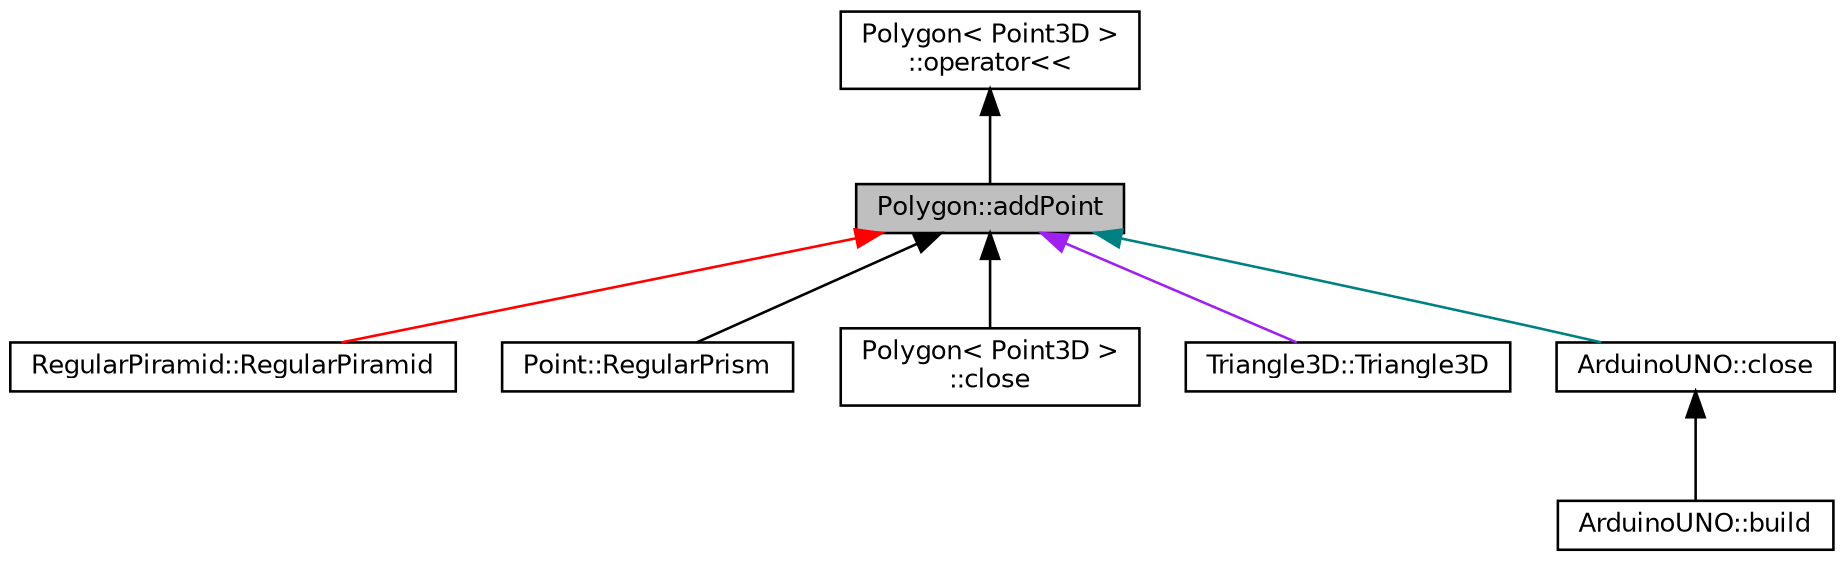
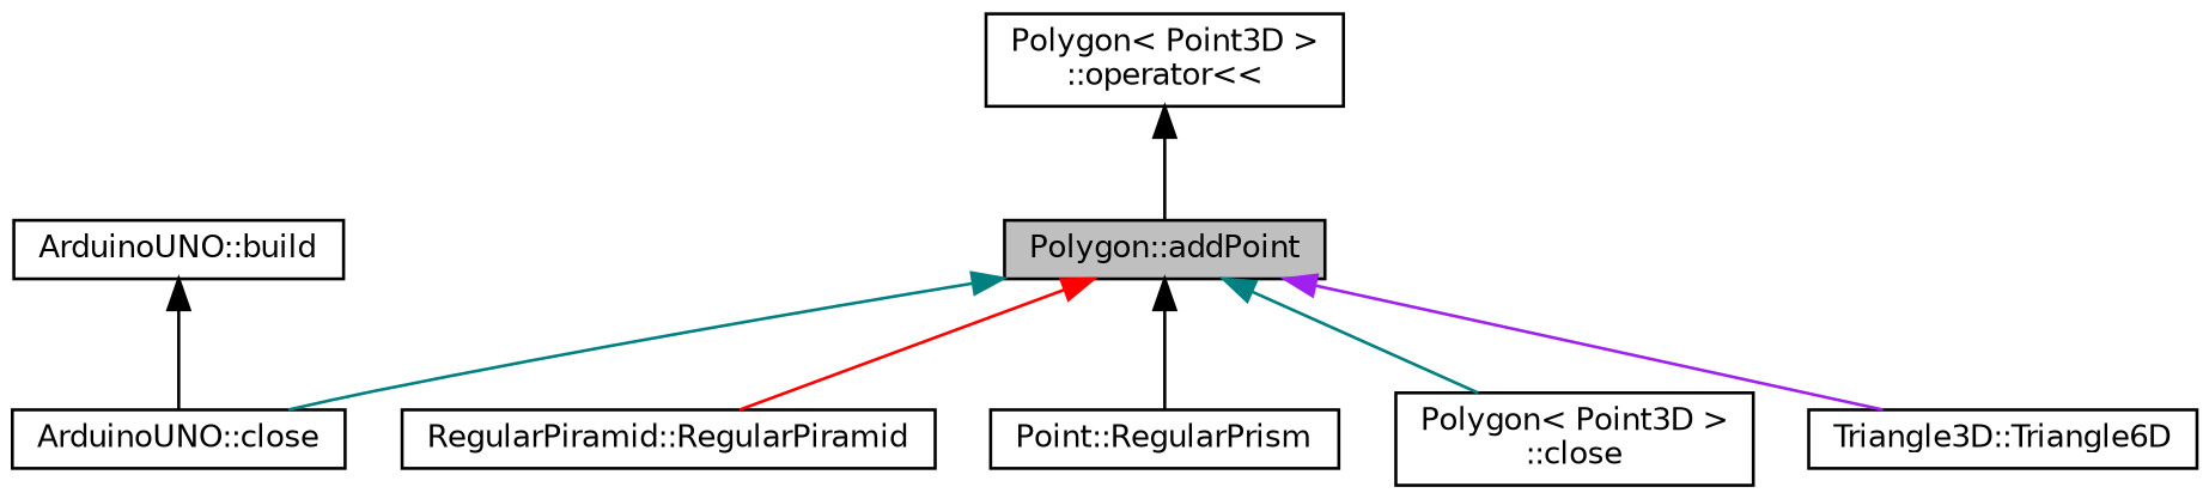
  digraph {
    rankdir=TB
    node [color=black fillcolor=white fontname=Helvetica fontsize=10 shape=record style=filled]
    edge [color=black dir=back fontname=Helvetica fontsize=10 labelfontname=Helvetica labelfontsize=10 style=solid]
    n1 [fillcolor=grey75 fontcolor=black height=0.2 label="Polygon::addPoint" width=0.4]
    n2 [height=0.2 label="RegularPiramid::RegularPiramid" width=0.4]
    n3 [height=0.2 label="Point::RegularPrism" width=0.4]
    n4 [height=0.2 label="Polygon\< Point3D \>\l::close" width=0.4]
-   n5 [height=0.2 label="Triangle3D::Triangle3D" width=0.4]
+   n5 [height=0.2 label="Triangle3D::Triangle6D" width=0.4]
    n6 [height=0.2 label="ArduinoUNO::close" width=0.4]
    n7 [height=0.2 label="Polygon\< Point3D \>\l::operator\<\<" width=0.4]
    n8 [height=0.2 label="ArduinoUNO::build" width=0.4]
    n1 -> n2 [color=red]
    n1 -> n3
-   n1 -> n4
+   n1 -> n4 [color=teal]
    n1 -> n5 [color=purple]
    n1 -> n6 [color=teal]
-   n6 -> n8
+   n8 -> n6
    n7 -> n1
  }
